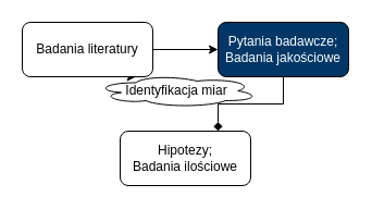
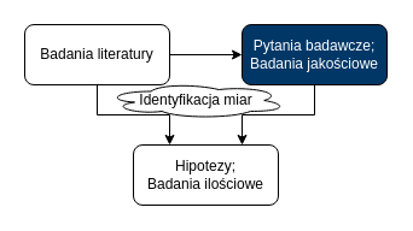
  <mxCell id="0" />
  <mxCell id="1" parent="0" />
  <mxCell id="2" value="" style="edgeStyle=orthogonalEdgeStyle;rounded=0;orthogonalLoop=1;jettySize=auto;html=1;" parent="1" source="4" target="6" edge="1"><mxGeometry relative="1" as="geometry" /></mxCell>
- <mxCell id="3" style="edgeStyle=elbowEdgeStyle;rounded=0;orthogonalLoop=1;jettySize=auto;html=1;exitX=0.5;exitY=1;exitDx=0;exitDy=0;elbow=vertical;" parent="1" source="4" target="9" edge="1"><mxGeometry relative="1" as="geometry"><mxPoint x="170" y="110" as="targetPoint" /></mxGeometry></mxCell>
+ <mxCell id="3" style="edgeStyle=elbowEdgeStyle;rounded=0;orthogonalLoop=1;jettySize=auto;html=1;exitX=0.5;exitY=1;exitDx=0;exitDy=0;elbow=vertical;entryX=0.25;entryY=0;entryDx=0;entryDy=0;" parent="1" source="4" target="7" edge="1"><mxGeometry relative="1" as="geometry"><mxPoint x="170" y="110" as="targetPoint" /></mxGeometry></mxCell>
  <mxCell id="4" value="Badania literatury" style="rounded=1;whiteSpace=wrap;html=1;" parent="1" vertex="1"><mxGeometry x="20" y="20" width="120" height="50" as="geometry" /></mxCell>
- <mxCell id="5" style="rounded=0;orthogonalLoop=1;jettySize=auto;html=1;exitX=0.5;exitY=1;exitDx=0;exitDy=0;entryX=0.75;entryY=0;entryDx=0;entryDy=0;edgeStyle=elbowEdgeStyle;elbow=vertical;endArrow=diamond;" parent="1" source="6" target="7" edge="1"><mxGeometry relative="1" as="geometry" /></mxCell>
+ <mxCell id="5" style="rounded=0;orthogonalLoop=1;jettySize=auto;html=1;exitX=0.5;exitY=1;exitDx=0;exitDy=0;entryX=0.75;entryY=0;entryDx=0;entryDy=0;edgeStyle=elbowEdgeStyle;elbow=vertical;" parent="1" source="6" target="7" edge="1"><mxGeometry relative="1" as="geometry" /></mxCell>
  <mxCell id="6" value="&lt;div&gt;&lt;font color=&quot;#ffffff&quot;&gt;Pytania badawcze;&lt;/font&gt;&lt;/div&gt;&lt;div&gt;&lt;font color=&quot;#ffffff&quot;&gt;Badania jakościowe&lt;/font&gt;&lt;/div&gt;" style="rounded=1;whiteSpace=wrap;html=1;fillColor=#003767;" parent="1" vertex="1"><mxGeometry x="200" y="20" width="120" height="50" as="geometry" /></mxCell>
  <mxCell id="7" value="Hipotezy;&lt;br&gt;Badania ilościowe" style="rounded=1;whiteSpace=wrap;html=1;" parent="1" vertex="1"><mxGeometry x="110" y="120" width="120" height="50" as="geometry" /></mxCell>
  <mxCell id="8" style="edgeStyle=orthogonalEdgeStyle;rounded=0;orthogonalLoop=1;jettySize=auto;html=1;exitX=0.5;exitY=1;exitDx=0;exitDy=0;" parent="1" edge="1"><mxGeometry relative="1" as="geometry"><mxPoint x="170" y="100" as="sourcePoint" /><mxPoint x="170" y="100" as="targetPoint" /></mxGeometry></mxCell>
  <mxCell id="9" value="Identyfikacja miar" style="ellipse;shape=cloud;whiteSpace=wrap;html=1;" parent="1" vertex="1"><mxGeometry x="87" y="68" width="150" height="30" as="geometry" /></mxCell>
